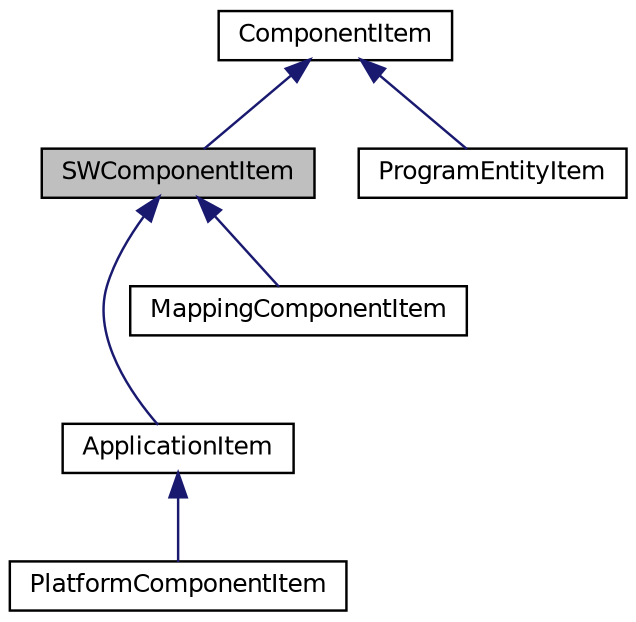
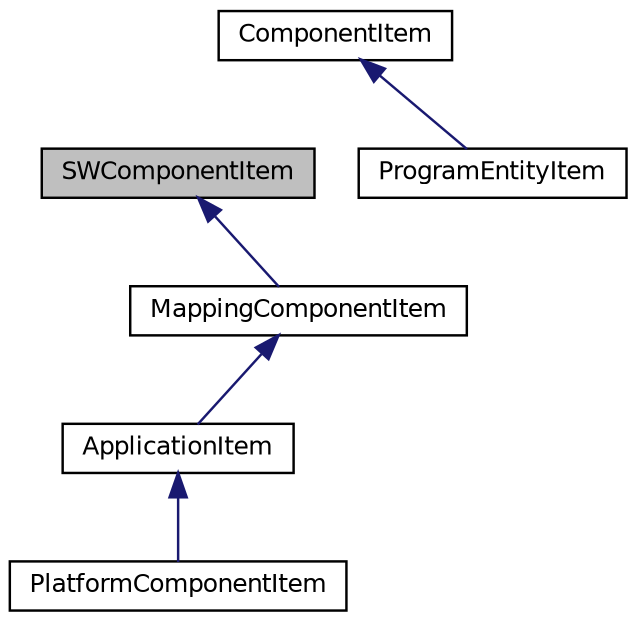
  digraph {
    fontname="DejaVu Sans"
    node [color=black fontname="DejaVu Sans" fontsize=10 shape=record]
    edge [color=midnightblue dir=back fontname="DejaVu Sans" fontsize=10 labelfontname=FreeSans labelfontsize=10 style=solid]
    n1 [fillcolor=grey75 fontcolor=black height=0.2 label=SWComponentItem style=filled width=0.4]
    n2 [height=0.2 label=ApplicationItem width=0.4]
    n3 [height=0.2 label=MappingComponentItem width=0.4]
    n4 [height=0.2 label=PlatformComponentItem width=0.4]
    n5 [height=0.2 label=ProgramEntityItem width=0.4]
    n6 [height=0.2 label=ComponentItem width=0.4]
-   n1 -> n2
+   n3 -> n2
    n1 -> n3
    n2 -> n4
-   n6 -> n1
    n6 -> n5
  }
